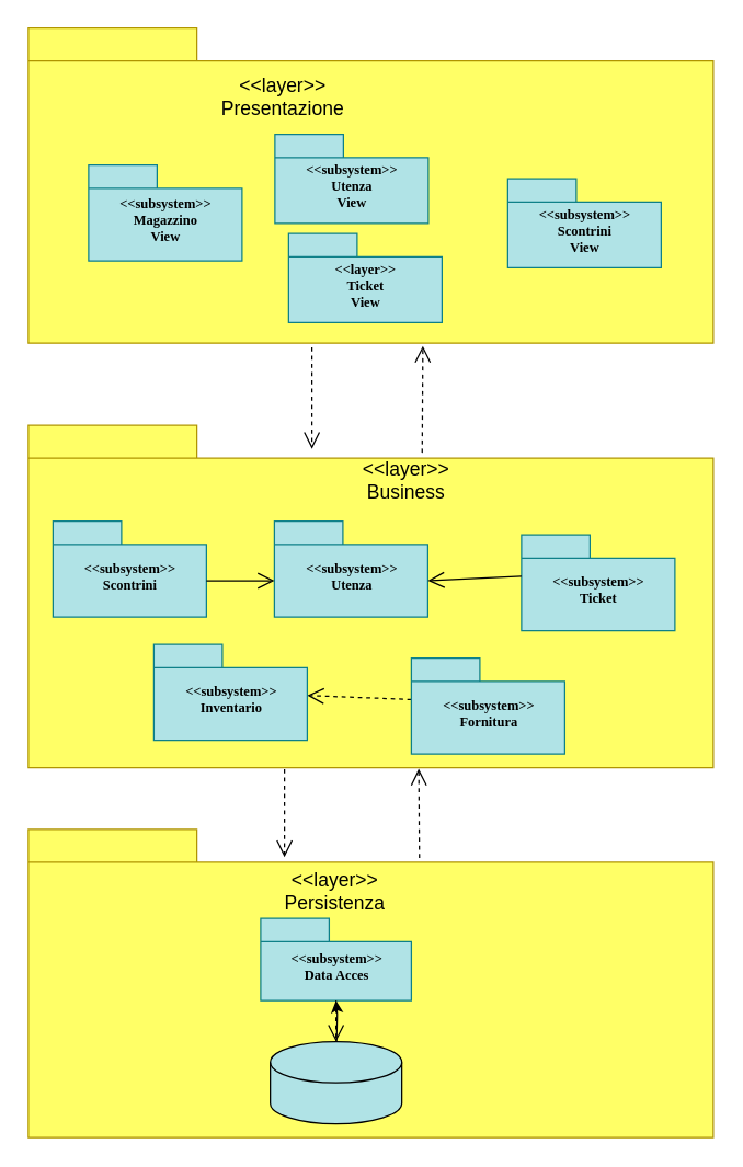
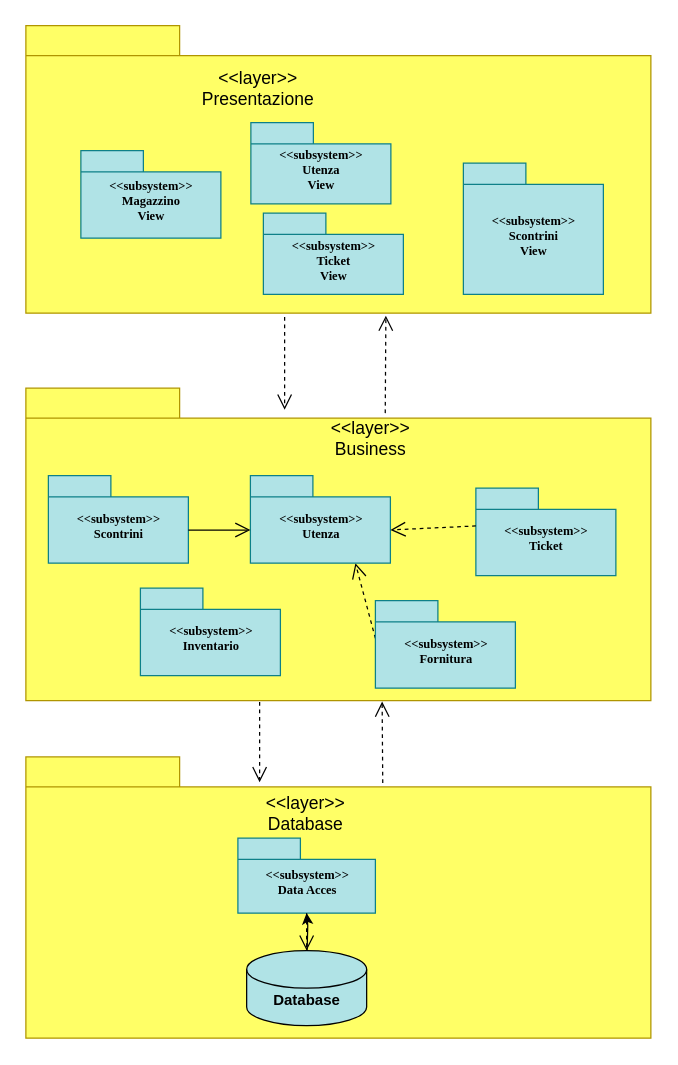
  <mxCell id="0" />
  <mxCell id="1" parent="0" />
  <mxCell id="2" value="" style="shape=folder;fontStyle=1;spacingTop=10;tabWidth=123;tabHeight=24;tabPosition=left;html=1;rounded=0;shadow=0;comic=0;labelBackgroundColor=none;strokeColor=#B09500;strokeWidth=1;fontFamily=Verdana;fontSize=10;fontColor=#ffffff;align=center;fillColor=#FFFF66;" parent="1" vertex="1"><mxGeometry x="20" y="310" width="500" height="250" as="geometry" /></mxCell>
- <mxCell id="3" style="edgeStyle=none;rounded=0;html=1;dashed=1;labelBackgroundColor=none;startFill=0;endArrow=open;endFill=0;endSize=10;fontFamily=Verdana;fontSize=10;exitX=0;exitY=0;exitDx=0;exitDy=30.25;exitPerimeter=0;" parent="1" source="6" target="5" edge="1"><mxGeometry relative="1" as="geometry" /></mxCell>
+ <mxCell id="3" style="edgeStyle=none;rounded=0;html=1;dashed=1;labelBackgroundColor=none;startFill=0;endArrow=open;endFill=0;endSize=10;fontFamily=Verdana;fontSize=10;entryX=0.75;entryY=1;entryPerimeter=0;exitX=0;exitY=0;exitDx=0;exitDy=30.25;exitPerimeter=0;entryDx=0;entryDy=0;" parent="1" source="6" target="4" edge="1"><mxGeometry relative="1" as="geometry" /></mxCell>
  <mxCell id="4" value="&amp;lt;&amp;lt;subsystem&amp;gt;&amp;gt;&lt;br&gt;Utenza" style="shape=folder;fontStyle=1;spacingTop=10;tabWidth=50;tabHeight=17;tabPosition=left;html=1;rounded=0;shadow=0;comic=0;labelBackgroundColor=none;strokeWidth=1;fontFamily=Verdana;fontSize=10;align=center;fillColor=#b0e3e6;strokeColor=#0e8088;" parent="1" vertex="1"><mxGeometry x="199.62" y="380" width="112" height="70" as="geometry" /></mxCell>
  <mxCell id="5" value="&amp;lt;&amp;lt;subsystem&amp;gt;&amp;gt;&lt;br&gt;Inventario" style="shape=folder;fontStyle=1;spacingTop=10;tabWidth=50;tabHeight=17;tabPosition=left;html=1;rounded=0;shadow=0;comic=0;labelBackgroundColor=none;strokeColor=#0e8088;strokeWidth=1;fillColor=#b0e3e6;fontFamily=Verdana;fontSize=10;align=center;" parent="1" vertex="1"><mxGeometry x="111.62" y="470" width="112" height="70" as="geometry" /></mxCell>
  <mxCell id="6" value="&amp;lt;&amp;lt;subsystem&amp;gt;&amp;gt;&lt;br&gt;Fornitura" style="shape=folder;fontStyle=1;spacingTop=10;tabWidth=50;tabHeight=17;tabPosition=left;html=1;rounded=0;shadow=0;comic=0;labelBackgroundColor=none;strokeColor=#0e8088;strokeWidth=1;fillColor=#b0e3e6;fontFamily=Verdana;fontSize=10;align=center;" parent="1" vertex="1"><mxGeometry x="299.62" y="480" width="112" height="70" as="geometry" /></mxCell>
  <mxCell id="7" value="&lt;font style=&quot;font-size: 14px&quot;&gt;&amp;lt;&amp;lt;layer&amp;gt;&amp;gt;&lt;br&gt;Business&lt;/font&gt;" style="text;html=1;strokeColor=none;fillColor=none;align=center;verticalAlign=middle;whiteSpace=wrap;rounded=0;" parent="1" vertex="1"><mxGeometry x="227.62" y="340" width="136" height="20" as="geometry" /></mxCell>
  <mxCell id="8" value="&amp;lt;&amp;lt;subsystem&amp;gt;&amp;gt;&lt;br&gt;Ticket" style="shape=folder;fontStyle=1;spacingTop=10;tabWidth=50;tabHeight=17;tabPosition=left;html=1;rounded=0;shadow=0;comic=0;labelBackgroundColor=none;strokeColor=#0e8088;strokeWidth=1;fillColor=#b0e3e6;fontFamily=Verdana;fontSize=10;align=center;" parent="1" vertex="1"><mxGeometry x="380" y="390" width="112" height="70" as="geometry" /></mxCell>
  <mxCell id="9" value="&amp;lt;&amp;lt;subsystem&amp;gt;&amp;gt;&lt;br&gt;Scontrini" style="shape=folder;fontStyle=1;spacingTop=10;tabWidth=50;tabHeight=17;tabPosition=left;html=1;rounded=0;shadow=0;comic=0;labelBackgroundColor=none;strokeColor=#0e8088;strokeWidth=1;fillColor=#b0e3e6;fontFamily=Verdana;fontSize=10;align=center;" parent="1" vertex="1"><mxGeometry x="38" y="380" width="112" height="70" as="geometry" /></mxCell>
  <mxCell id="10" style="edgeStyle=none;rounded=0;html=1;dashed=0;labelBackgroundColor=none;startFill=0;endArrow=open;endFill=0;endSize=10;fontFamily=Verdana;fontSize=10;entryX=0;entryY=0;entryPerimeter=0;exitX=0;exitY=0;exitDx=112;exitDy=43.5;exitPerimeter=0;entryDx=0;entryDy=43.5;" parent="1" source="9" target="4" edge="1"><mxGeometry relative="1" as="geometry"><mxPoint x="236.235" y="530" as="sourcePoint" /><mxPoint x="163.456" y="615.58" as="targetPoint" /></mxGeometry></mxCell>
- <mxCell id="11" style="edgeStyle=none;rounded=0;html=1;dashed=0;labelBackgroundColor=none;startFill=0;endArrow=open;endFill=0;endSize=10;fontFamily=Verdana;fontSize=10;exitX=0;exitY=0;exitDx=0;exitDy=30.25;exitPerimeter=0;entryX=0;entryY=0;entryDx=112;entryDy=43.5;entryPerimeter=0;" parent="1" source="8" target="4" edge="1"><mxGeometry relative="1" as="geometry"><mxPoint x="210" y="503.5" as="sourcePoint" /><mxPoint x="102" y="504" as="targetPoint" /></mxGeometry></mxCell>
+ <mxCell id="11" style="edgeStyle=none;rounded=0;html=1;dashed=1;labelBackgroundColor=none;startFill=0;endArrow=open;endFill=0;endSize=10;fontFamily=Verdana;fontSize=10;exitX=0;exitY=0;exitDx=0;exitDy=30.25;exitPerimeter=0;entryX=0;entryY=0;entryDx=112;entryDy=43.5;entryPerimeter=0;" parent="1" source="8" target="4" edge="1"><mxGeometry relative="1" as="geometry"><mxPoint x="210" y="503.5" as="sourcePoint" /><mxPoint x="102" y="504" as="targetPoint" /></mxGeometry></mxCell>
  <mxCell id="12" value="" style="shape=folder;fontStyle=1;spacingTop=10;tabWidth=123;tabHeight=24;tabPosition=left;html=1;rounded=0;shadow=0;comic=0;labelBackgroundColor=none;strokeColor=#B09500;strokeWidth=1;fontFamily=Verdana;fontSize=10;fontColor=#ffffff;align=center;fillColor=#FFFF66;" parent="1" vertex="1"><mxGeometry x="20" y="605" width="500" height="225" as="geometry" /></mxCell>
  <mxCell id="13" value="&amp;lt;&amp;lt;subsystem&amp;gt;&amp;gt;&lt;br&gt;Data Acces" style="shape=folder;fontStyle=1;spacingTop=10;tabWidth=50;tabHeight=17;tabPosition=left;html=1;rounded=0;shadow=0;comic=0;labelBackgroundColor=none;strokeWidth=1;fontFamily=Verdana;fontSize=10;align=center;fillColor=#b0e3e6;strokeColor=#0e8088;" parent="1" vertex="1"><mxGeometry x="189.62" y="670" width="110" height="60" as="geometry" /></mxCell>
- <mxCell id="14" value="&lt;font style=&quot;font-size: 14px&quot;&gt;&amp;lt;&amp;lt;layer&amp;gt;&amp;gt;&lt;br&gt;Persistenza&lt;br&gt;&lt;/font&gt;" style="text;html=1;strokeColor=none;fillColor=none;align=center;verticalAlign=middle;whiteSpace=wrap;rounded=0;" parent="1" vertex="1"><mxGeometry x="176" y="640" width="136" height="20" as="geometry" /></mxCell>
+ <mxCell id="14" value="&lt;font style=&quot;font-size: 14px&quot;&gt;&amp;lt;&amp;lt;layer&amp;gt;&amp;gt;&lt;br&gt;Database&lt;br&gt;&lt;/font&gt;" style="text;html=1;strokeColor=none;fillColor=none;align=center;verticalAlign=middle;whiteSpace=wrap;rounded=0;" parent="1" vertex="1"><mxGeometry x="176" y="640" width="136" height="20" as="geometry" /></mxCell>
  <mxCell id="15" value="" style="shape=cylinder3;whiteSpace=wrap;html=1;boundedLbl=1;backgroundOutline=1;size=15;strokeColor=#000000;fillColor=#B0E3E6;" parent="1" vertex="1"><mxGeometry x="196.62" y="760" width="96" height="60" as="geometry" /></mxCell>
  <mxCell id="16" style="edgeStyle=none;rounded=0;html=1;dashed=1;labelBackgroundColor=none;startFill=0;endArrow=open;endFill=0;endSize=10;fontFamily=Verdana;fontSize=10;entryX=0.5;entryY=0;entryPerimeter=0;exitX=0.5;exitY=1;exitDx=0;exitDy=0;exitPerimeter=0;entryDx=0;entryDy=0;" parent="1" source="13" target="15" edge="1"><mxGeometry relative="1" as="geometry"><mxPoint x="400" y="614.75" as="sourcePoint" /><mxPoint x="294" y="530" as="targetPoint" /></mxGeometry></mxCell>
  <mxCell id="17" value="" style="edgeStyle=orthogonalEdgeStyle;rounded=0;orthogonalLoop=1;jettySize=auto;html=1;" edge="1" parent="1" target="13"><mxGeometry relative="1" as="geometry"><mxPoint x="245" y="760" as="sourcePoint" /></mxGeometry></mxCell>
+ <mxCell id="18" value="&lt;b&gt;Database&lt;/b&gt;" style="text;html=1;strokeColor=none;fillColor=none;align=center;verticalAlign=middle;whiteSpace=wrap;rounded=0;" parent="1" vertex="1"><mxGeometry x="224.62" y="790" width="40" height="20" as="geometry" /></mxCell>
  <mxCell id="19" value="" style="shape=folder;fontStyle=1;spacingTop=10;tabWidth=123;tabHeight=24;tabPosition=left;html=1;rounded=0;shadow=0;comic=0;labelBackgroundColor=none;strokeColor=#B09500;strokeWidth=1;fontFamily=Verdana;fontSize=10;fontColor=#ffffff;align=center;fillColor=#FFFF66;" parent="1" vertex="1"><mxGeometry x="20" y="20" width="500" height="230" as="geometry" /></mxCell>
  <mxCell id="20" value="&lt;font style=&quot;font-size: 14px&quot;&gt;&amp;lt;&amp;lt;layer&amp;gt;&amp;gt;&lt;br&gt;Presentazione&lt;br&gt;&lt;/font&gt;" style="text;html=1;strokeColor=none;fillColor=none;align=center;verticalAlign=middle;whiteSpace=wrap;rounded=0;" parent="1" vertex="1"><mxGeometry x="138" y="60" width="136" height="20" as="geometry" /></mxCell>
  <mxCell id="21" value="&amp;lt;&amp;lt;subsystem&amp;gt;&amp;gt;&lt;br&gt;Magazzino&lt;br&gt;View" style="shape=folder;fontStyle=1;spacingTop=10;tabWidth=50;tabHeight=17;tabPosition=left;html=1;rounded=0;shadow=0;comic=0;labelBackgroundColor=none;strokeWidth=1;fontFamily=Verdana;fontSize=10;align=center;fillColor=#b0e3e6;strokeColor=#0e8088;" parent="1" vertex="1"><mxGeometry x="64" y="120" width="112" height="70" as="geometry" /></mxCell>
  <mxCell id="22" style="edgeStyle=none;rounded=0;html=1;dashed=1;labelBackgroundColor=none;startFill=0;endArrow=open;endFill=0;endSize=10;fontFamily=Verdana;fontSize=10;entryX=0.414;entryY=0.069;entryDx=0;entryDy=0;entryPerimeter=0;" parent="1" target="2" edge="1"><mxGeometry relative="1" as="geometry"><mxPoint x="227" y="253" as="sourcePoint" /><mxPoint x="225" y="300" as="targetPoint" /></mxGeometry></mxCell>
  <mxCell id="23" style="edgeStyle=none;rounded=0;html=1;dashed=1;labelBackgroundColor=none;startFill=0;endArrow=open;endFill=0;endSize=10;fontFamily=Verdana;fontSize=10;exitX=0.374;exitY=1.004;exitDx=0;exitDy=0;exitPerimeter=0;entryX=0.374;entryY=0.09;entryDx=0;entryDy=0;entryPerimeter=0;" parent="1" source="2" target="12" edge="1"><mxGeometry relative="1" as="geometry"><mxPoint x="209" y="680" as="sourcePoint" /><mxPoint x="209" y="600" as="targetPoint" /></mxGeometry></mxCell>
  <mxCell id="24" style="edgeStyle=none;rounded=0;html=1;dashed=1;labelBackgroundColor=none;startFill=0;endArrow=open;endFill=0;endSize=10;fontFamily=Verdana;fontSize=10;exitX=0.571;exitY=0.093;exitDx=0;exitDy=0;exitPerimeter=0;entryX=0.57;entryY=1.003;entryDx=0;entryDy=0;entryPerimeter=0;" parent="1" source="12" target="2" edge="1"><mxGeometry relative="1" as="geometry"><mxPoint x="306" y="620" as="sourcePoint" /><mxPoint x="303" y="559" as="targetPoint" /></mxGeometry></mxCell>
  <mxCell id="25" style="edgeStyle=none;rounded=0;html=1;dashed=1;labelBackgroundColor=none;startFill=0;endArrow=open;endFill=0;endSize=10;fontFamily=Verdana;fontSize=10;exitX=0.575;exitY=0.08;exitDx=0;exitDy=0;exitPerimeter=0;" parent="1" edge="1" source="2"><mxGeometry relative="1" as="geometry"><mxPoint x="308" y="290" as="sourcePoint" /><mxPoint x="308" y="252" as="targetPoint" /></mxGeometry></mxCell>
- <mxCell id="26" value="&amp;lt;&amp;lt;layer&amp;gt;&amp;gt;&lt;br&gt;Ticket&lt;br&gt;View" style="shape=folder;fontStyle=1;spacingTop=10;tabWidth=50;tabHeight=17;tabPosition=left;html=1;rounded=0;shadow=0;comic=0;labelBackgroundColor=none;strokeWidth=1;fontFamily=Verdana;fontSize=10;align=center;fillColor=#b0e3e6;strokeColor=#0e8088;" vertex="1" parent="1"><mxGeometry x="210" y="170" width="112" height="65" as="geometry" /></mxCell>
- <mxCell id="27" value="&amp;lt;&amp;lt;subsystem&amp;gt;&amp;gt;&lt;br&gt;Scontrini&lt;br&gt;View" style="shape=folder;fontStyle=1;spacingTop=10;tabWidth=50;tabHeight=17;tabPosition=left;html=1;rounded=0;shadow=0;comic=0;labelBackgroundColor=none;strokeWidth=1;fontFamily=Verdana;fontSize=10;align=center;fillColor=#b0e3e6;strokeColor=#0e8088;" vertex="1" parent="1"><mxGeometry x="370" y="130" width="112" height="65" as="geometry" /></mxCell>
+ <mxCell id="26" value="&amp;lt;&amp;lt;subsystem&amp;gt;&amp;gt;&lt;br&gt;Ticket&lt;br&gt;View" style="shape=folder;fontStyle=1;spacingTop=10;tabWidth=50;tabHeight=17;tabPosition=left;html=1;rounded=0;shadow=0;comic=0;labelBackgroundColor=none;strokeWidth=1;fontFamily=Verdana;fontSize=10;align=center;fillColor=#b0e3e6;strokeColor=#0e8088;" vertex="1" parent="1"><mxGeometry x="210" y="170" width="112" height="65" as="geometry" /></mxCell>
+ <mxCell id="27" value="&amp;lt;&amp;lt;subsystem&amp;gt;&amp;gt;&lt;br&gt;Scontrini&lt;br&gt;View" style="shape=folder;fontStyle=1;spacingTop=10;tabWidth=50;tabHeight=17;tabPosition=left;html=1;rounded=0;shadow=0;comic=0;labelBackgroundColor=none;strokeWidth=1;fontFamily=Verdana;fontSize=10;align=center;fillColor=#b0e3e6;strokeColor=#0e8088;" vertex="1" parent="1"><mxGeometry x="370" y="130" width="112" height="105" as="geometry" /></mxCell>
  <mxCell id="28" value="&amp;lt;&amp;lt;subsystem&amp;gt;&amp;gt;&lt;br&gt;Utenza&lt;br&gt;View" style="shape=folder;fontStyle=1;spacingTop=10;tabWidth=50;tabHeight=17;tabPosition=left;html=1;rounded=0;shadow=0;comic=0;labelBackgroundColor=none;strokeWidth=1;fontFamily=Verdana;fontSize=10;align=center;fillColor=#b0e3e6;strokeColor=#0e8088;" vertex="1" parent="1"><mxGeometry x="200" y="97.5" width="112" height="65" as="geometry" /></mxCell>
